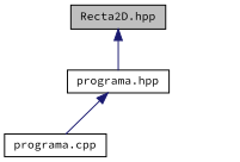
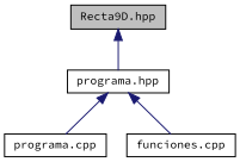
  digraph {
    fontname="Source Code Pro"
    node [color=black fillcolor=white fontname="Source Code Pro" fontsize=10 shape=record style=filled]
    edge [color=midnightblue dir=back fontname="Source Code Pro" fontsize=10 labelfontname=Helvetica labelfontsize=10 style=solid]
-   n1 [fillcolor=grey75 fontcolor=black height=0.2 label="Recta2D.hpp" width=0.4]
+   n1 [fillcolor=grey75 fontcolor=black height=0.2 label="Recta9D.hpp" width=0.4]
    n2 [height=0.2 label="programa.hpp" width=0.4]
    n3 [height=0.2 label="programa.cpp" width=0.4]
+   n4 [height=0.2 label="funciones.cpp" width=0.4]
    n1 -> n2
    n2 -> n3
+   n2 -> n4
  }
